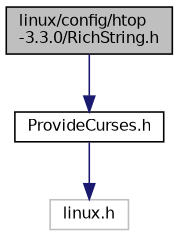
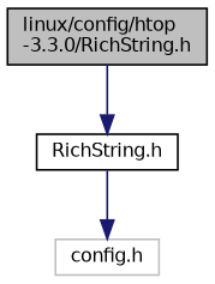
  digraph {
    node [color=black fillcolor=white fontname=Helvetica fontsize=10 shape=record style=filled]
    edge [color=midnightblue fontname=Helvetica fontsize=10 labelfontname=Helvetica labelfontsize=10 style=solid]
    n1 [fillcolor=grey75 fontcolor=black height=0.2 label="linux/config/htop\l-3.3.0/RichString.h" width=0.4]
-   n2 [height=0.2 label="ProvideCurses.h" width=0.4]
-   n3 [color=grey75 height=0.2 label="linux.h" width=0.4]
+   n2 [height=0.2 label="RichString.h" width=0.4]
+   n3 [color=grey75 height=0.2 label="config.h" width=0.4]
    n1 -> n2
    n2 -> n3
  }
